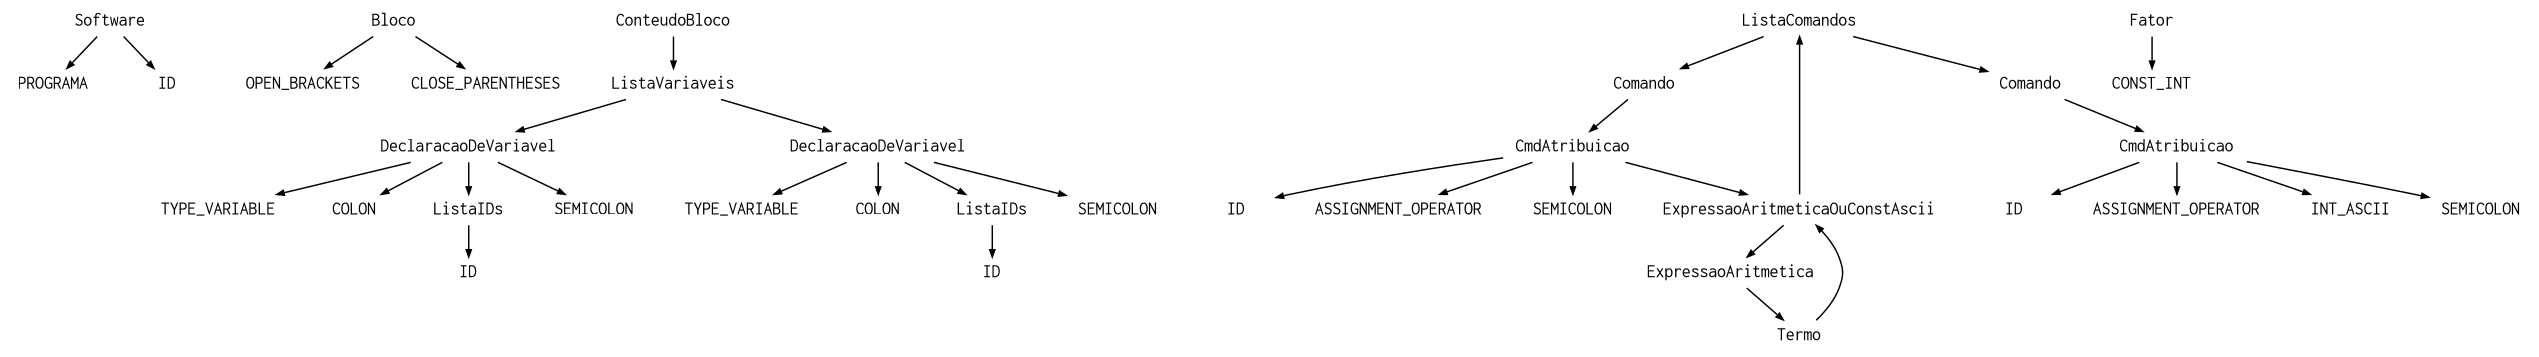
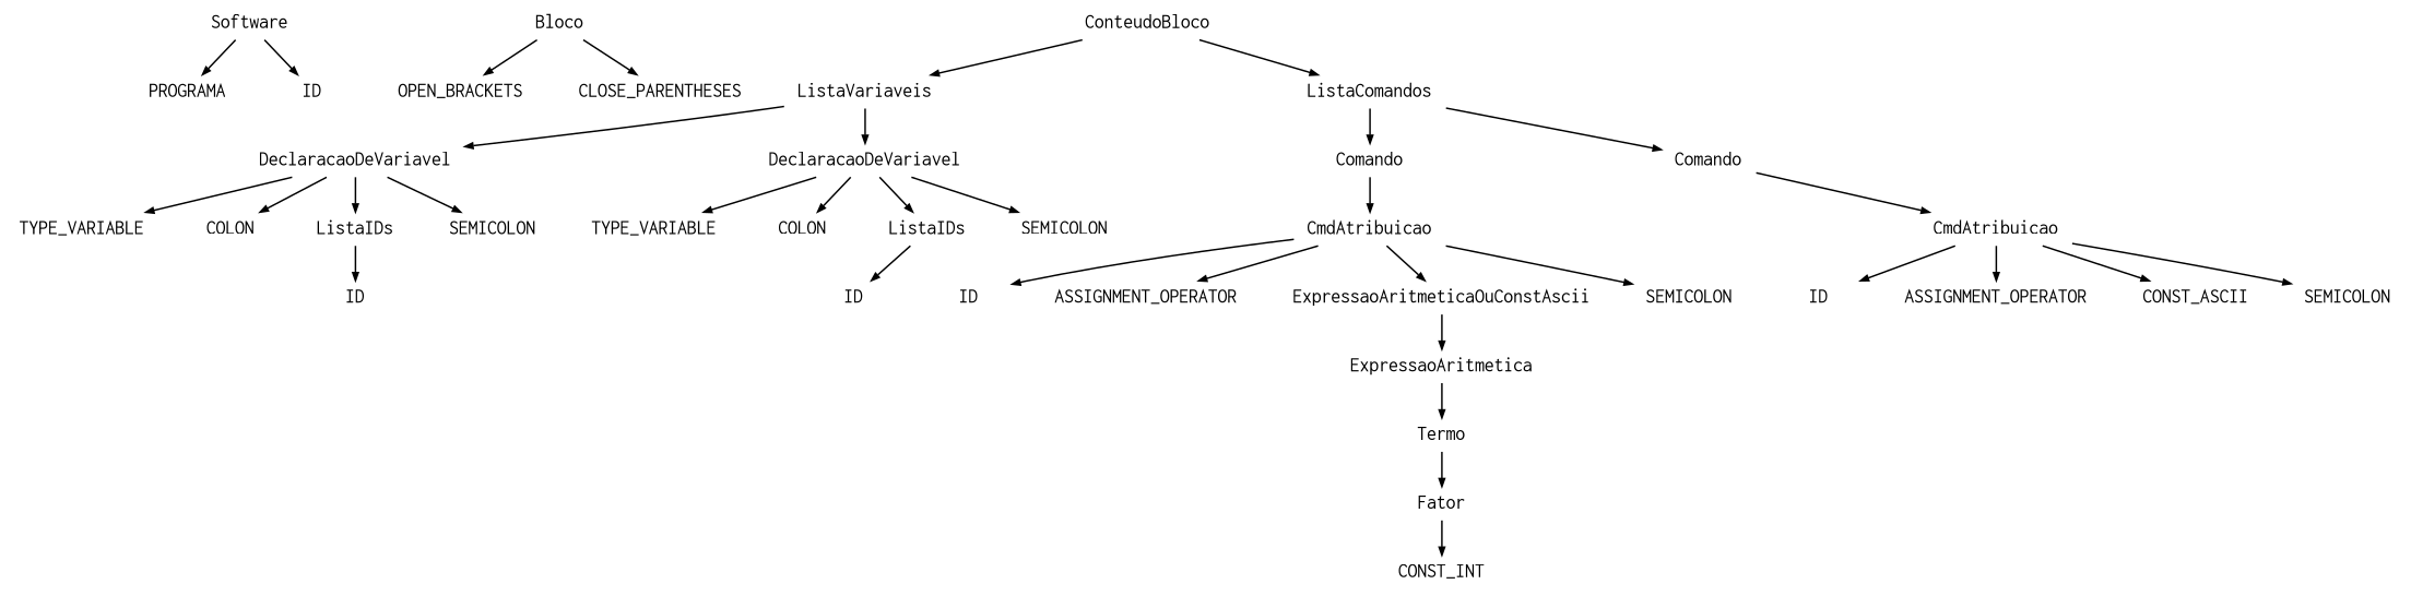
  digraph {
    ranksep=.3
    node [fontname=Courier fontsize=12 shape=none]
    edge [arrowsize=.5]
    n1 [height=.1 label=Software]
    n2 [height=.1 label=PROGRAMA]
    n3 [height=.1 label=ID]
    n4 [height=.1 label=Bloco]
    n5 [height=.1 label=OPEN_BRACKETS]
    n6 [height=.1 label=CLOSE_PARENTHESES]
    n7 [height=.1 label=ConteudoBloco]
    n8 [height=.1 label=ListaVariaveis]
    n9 [height=.1 label=ListaComandos]
    n10 [height=.1 label=DeclaracaoDeVariavel]
    n11 [height=.1 label=DeclaracaoDeVariavel]
    n12 [height=.1 label=Comando]
    n13 [height=.1 label=Comando]
    n14 [height=.1 label=TYPE_VARIABLE]
    n15 [height=.1 label=COLON]
    n16 [height=.1 label=ListaIDs]
    n17 [height=.1 label=SEMICOLON]
    n18 [height=.1 label=TYPE_VARIABLE]
    n19 [height=.1 label=COLON]
    n20 [height=.1 label=ListaIDs]
    n21 [height=.1 label=SEMICOLON]
    n22 [height=.1 label=CmdAtribuicao]
    n23 [height=.1 label=CmdAtribuicao]
    n24 [height=.1 label=ID]
    n25 [height=.1 label=ID]
    n26 [height=.1 label=ID]
    n27 [height=.1 label=ASSIGNMENT_OPERATOR]
    n28 [height=.1 label=ExpressaoAritmeticaOuConstAscii]
    n29 [height=.1 label=SEMICOLON]
    n30 [height=.1 label=ID]
    n31 [height=.1 label=ASSIGNMENT_OPERATOR]
-   n32 [height=.1 label=INT_ASCII]
+   n32 [height=.1 label=CONST_ASCII]
    n33 [height=.1 label=SEMICOLON]
    n34 [height=.1 label=ExpressaoAritmetica]
    n35 [height=.1 label=Termo]
    n36 [height=.1 label=Fator]
    n37 [height=.1 label=CONST_INT]
    n1 -> n2
    n1 -> n3
    n4 -> n5
    n4 -> n6
    n7 -> n8
-   n28 -> n9
+   n7 -> n9
    n8 -> n10
    n8 -> n11
    n9 -> n12
    n9 -> n13
    n10 -> n14
    n10 -> n15
    n10 -> n16
    n10 -> n17
    n11 -> n18
    n11 -> n19
    n11 -> n20
    n11 -> n21
    n12 -> n22
    n13 -> n23
    n16 -> n24
    n20 -> n25
    n22 -> n26
    n22 -> n27
    n22 -> n28
    n22 -> n29
    n23 -> n30
    n23 -> n31
    n23 -> n32
    n23 -> n33
    n28 -> n34
    n34 -> n35
-   n35 -> n28
+   n35 -> n36
    n36 -> n37
  }
